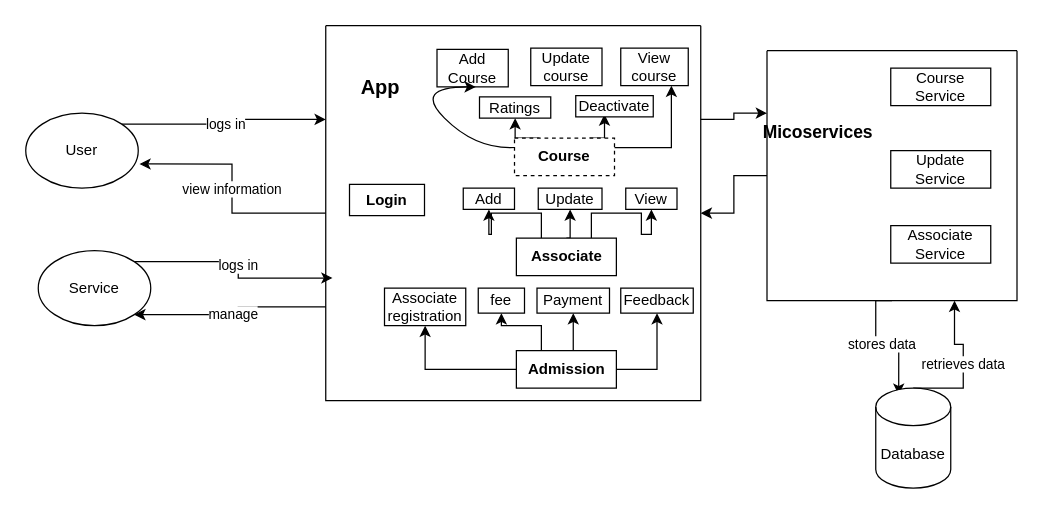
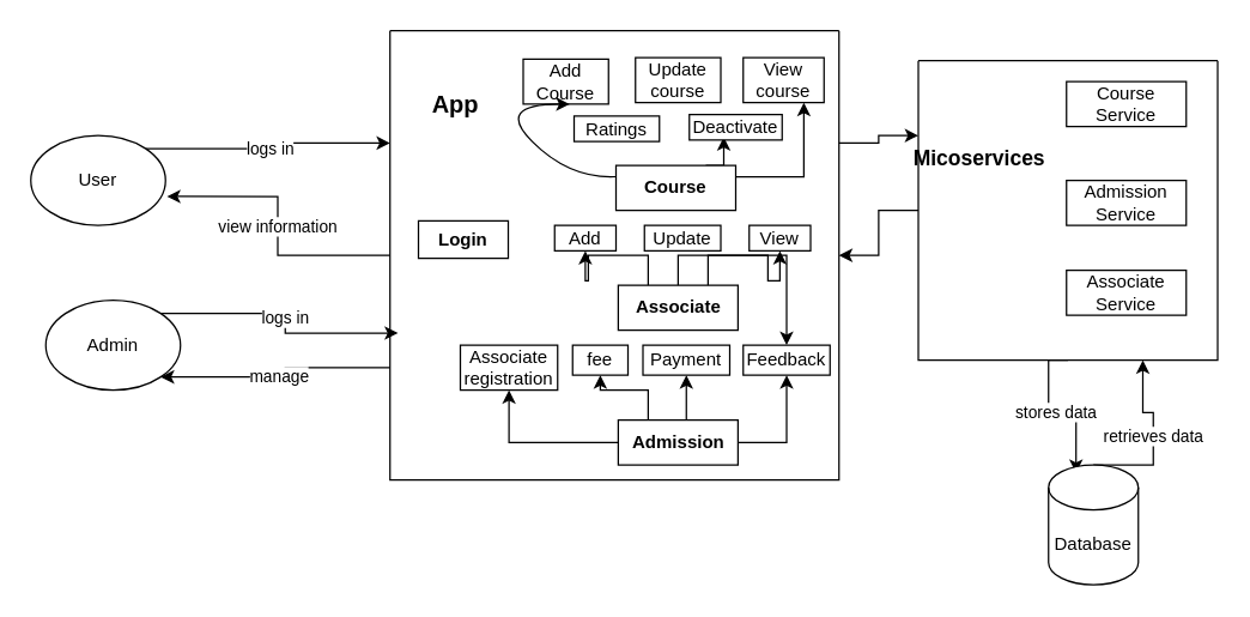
  <mxCell id="0" />
  <mxCell id="1" parent="0" />
  <mxCell id="2" value="logs in" style="edgeStyle=orthogonalEdgeStyle;rounded=0;orthogonalLoop=1;jettySize=auto;html=1;exitX=1;exitY=0;exitDx=0;exitDy=0;entryX=0;entryY=0.25;entryDx=0;entryDy=0;" parent="1" source="3" target="7" edge="1"><mxGeometry relative="1" as="geometry" /></mxCell>
  <mxCell id="3" value="User" style="ellipse;whiteSpace=wrap;html=1;" parent="1" vertex="1"><mxGeometry x="20" y="90" width="90" height="60" as="geometry" /></mxCell>
  <mxCell id="4" value="view information" style="edgeStyle=orthogonalEdgeStyle;rounded=0;orthogonalLoop=1;jettySize=auto;html=1;entryX=1.011;entryY=0.678;entryDx=0;entryDy=0;entryPerimeter=0;" parent="1" source="7" target="3" edge="1"><mxGeometry relative="1" as="geometry" /></mxCell>
  <mxCell id="5" value="manage" style="edgeStyle=orthogonalEdgeStyle;rounded=0;orthogonalLoop=1;jettySize=auto;html=1;exitX=0;exitY=0.75;exitDx=0;exitDy=0;entryX=1;entryY=1;entryDx=0;entryDy=0;" parent="1" source="7" target="44" edge="1"><mxGeometry relative="1" as="geometry" /></mxCell>
  <mxCell id="6" style="edgeStyle=orthogonalEdgeStyle;rounded=0;orthogonalLoop=1;jettySize=auto;html=1;exitX=1;exitY=0.25;exitDx=0;exitDy=0;entryX=0;entryY=0.25;entryDx=0;entryDy=0;" parent="1" source="7" target="36" edge="1"><mxGeometry relative="1" as="geometry" /></mxCell>
  <mxCell id="7" value="" style="swimlane;startSize=0;" parent="1" vertex="1"><mxGeometry x="260" y="20" width="300" height="300" as="geometry" /></mxCell>
- <mxCell id="8" style="edgeStyle=orthogonalEdgeStyle;rounded=0;orthogonalLoop=1;jettySize=auto;html=1;exitX=0.25;exitY=0;exitDx=0;exitDy=0;entryX=0.5;entryY=1;entryDx=0;entryDy=0;" edge="1" parent="7" source="10" target="24"><mxGeometry relative="1" as="geometry" /></mxCell>
  <mxCell id="9" style="edgeStyle=orthogonalEdgeStyle;rounded=0;orthogonalLoop=1;jettySize=auto;html=1;exitX=0.75;exitY=0;exitDx=0;exitDy=0;entryX=0.371;entryY=0.882;entryDx=0;entryDy=0;entryPerimeter=0;" edge="1" parent="7" source="10" target="25"><mxGeometry relative="1" as="geometry" /></mxCell>
- <mxCell id="10" value="Course" style="rounded=0;whiteSpace=wrap;html=1;fontStyle=1;dashed=1;" parent="7" vertex="1"><mxGeometry x="151" y="90" width="80" height="30" as="geometry" /></mxCell>
+ <mxCell id="10" value="Course" style="rounded=0;whiteSpace=wrap;html=1;fontStyle=1" parent="7" vertex="1"><mxGeometry x="151" y="90" width="80" height="30" as="geometry" /></mxCell>
  <mxCell id="11" style="edgeStyle=orthogonalEdgeStyle;rounded=0;orthogonalLoop=1;jettySize=auto;html=1;entryX=0.5;entryY=1;entryDx=0;entryDy=0;" edge="1" parent="7" source="15" target="31"><mxGeometry relative="1" as="geometry" /></mxCell>
  <mxCell id="12" style="edgeStyle=orthogonalEdgeStyle;rounded=0;orthogonalLoop=1;jettySize=auto;html=1;exitX=0.25;exitY=0;exitDx=0;exitDy=0;entryX=0.5;entryY=1;entryDx=0;entryDy=0;" edge="1" parent="7" source="15" target="30"><mxGeometry relative="1" as="geometry" /></mxCell>
  <mxCell id="13" style="edgeStyle=orthogonalEdgeStyle;rounded=0;orthogonalLoop=1;jettySize=auto;html=1;exitX=0.5;exitY=0;exitDx=0;exitDy=0;entryX=0.5;entryY=1;entryDx=0;entryDy=0;" edge="1" parent="7" source="15" target="32"><mxGeometry relative="1" as="geometry" /></mxCell>
  <mxCell id="14" style="edgeStyle=orthogonalEdgeStyle;rounded=0;orthogonalLoop=1;jettySize=auto;html=1;exitX=1;exitY=0.5;exitDx=0;exitDy=0;entryX=0.5;entryY=1;entryDx=0;entryDy=0;" edge="1" parent="7" source="15" target="33"><mxGeometry relative="1" as="geometry" /></mxCell>
  <mxCell id="15" value="Admission" style="rounded=0;whiteSpace=wrap;html=1;fontStyle=1" parent="7" vertex="1"><mxGeometry x="152.5" y="260" width="80" height="30" as="geometry" /></mxCell>
  <mxCell id="16" style="edgeStyle=orthogonalEdgeStyle;rounded=0;orthogonalLoop=1;jettySize=auto;html=1;exitX=0.25;exitY=0;exitDx=0;exitDy=0;entryX=0.5;entryY=1;entryDx=0;entryDy=0;" edge="1" parent="7" source="19" target="27"><mxGeometry relative="1" as="geometry" /></mxCell>
- <mxCell id="17" style="edgeStyle=orthogonalEdgeStyle;rounded=0;orthogonalLoop=1;jettySize=auto;html=1;exitX=0.5;exitY=0;exitDx=0;exitDy=0;entryX=0.5;entryY=1;entryDx=0;entryDy=0;" edge="1" parent="7" source="19" target="28"><mxGeometry relative="1" as="geometry" /></mxCell>
+ <mxCell id="17" style="edgeStyle=orthogonalEdgeStyle;rounded=0;orthogonalLoop=1;jettySize=auto;html=1;exitX=0.5;exitY=0;exitDx=0;exitDy=0;" edge="1" parent="7" source="19" target="33"><mxGeometry relative="1" as="geometry" /></mxCell>
  <mxCell id="18" style="edgeStyle=orthogonalEdgeStyle;rounded=0;orthogonalLoop=1;jettySize=auto;html=1;exitX=0.75;exitY=0;exitDx=0;exitDy=0;entryX=0.5;entryY=1;entryDx=0;entryDy=0;" edge="1" parent="7" source="19" target="29"><mxGeometry relative="1" as="geometry" /></mxCell>
  <mxCell id="19" value="Associate" style="rounded=0;whiteSpace=wrap;html=1;fontStyle=1" parent="7" vertex="1"><mxGeometry x="152.5" y="170" width="80" height="30" as="geometry" /></mxCell>
  <mxCell id="20" value="App" style="text;html=1;strokeColor=none;fillColor=none;align=center;verticalAlign=middle;whiteSpace=wrap;rounded=0;fontStyle=1;fontSize=16;" parent="7" vertex="1"><mxGeometry x="14" y="34" width="60" height="30" as="geometry" /></mxCell>
  <mxCell id="21" value="Login" style="rounded=0;whiteSpace=wrap;html=1;fontStyle=1" parent="7" vertex="1"><mxGeometry x="19" y="127" width="60" height="25" as="geometry" /></mxCell>
  <mxCell id="22" value="Update course" style="rounded=0;whiteSpace=wrap;html=1;" vertex="1" parent="7"><mxGeometry x="164" y="18" width="57" height="30" as="geometry" /></mxCell>
  <mxCell id="23" value="Add Course" style="rounded=0;whiteSpace=wrap;html=1;" vertex="1" parent="7"><mxGeometry x="89" y="19" width="57" height="30" as="geometry" /></mxCell>
  <mxCell id="24" value="Ratings" style="rounded=0;whiteSpace=wrap;html=1;" vertex="1" parent="7"><mxGeometry x="123" y="57" width="57" height="17" as="geometry" /></mxCell>
  <mxCell id="25" value="Deactivate" style="rounded=0;whiteSpace=wrap;html=1;" vertex="1" parent="7"><mxGeometry x="200" y="56" width="62" height="17" as="geometry" /></mxCell>
  <mxCell id="26" value="" style="curved=1;endArrow=classic;html=1;rounded=0;exitX=0;exitY=0.25;exitDx=0;exitDy=0;" edge="1" parent="7" source="10"><mxGeometry width="50" height="50" relative="1" as="geometry"><mxPoint x="70" y="99" as="sourcePoint" /><mxPoint x="120" y="49" as="targetPoint" /><Array as="points"><mxPoint x="120" y="99" /><mxPoint x="70" y="49" /></Array></mxGeometry></mxCell>
  <mxCell id="27" value="Add" style="rounded=0;whiteSpace=wrap;html=1;" vertex="1" parent="7"><mxGeometry x="110" y="130" width="41" height="17" as="geometry" /></mxCell>
  <mxCell id="28" value="Update" style="rounded=0;whiteSpace=wrap;html=1;" vertex="1" parent="7"><mxGeometry x="170" y="130" width="51" height="17" as="geometry" /></mxCell>
  <mxCell id="29" value="View" style="rounded=0;whiteSpace=wrap;html=1;" vertex="1" parent="7"><mxGeometry x="240" y="130" width="41" height="17" as="geometry" /></mxCell>
  <mxCell id="30" value="fee" style="rounded=0;whiteSpace=wrap;html=1;" vertex="1" parent="7"><mxGeometry x="122" y="210" width="37" height="20" as="geometry" /></mxCell>
  <mxCell id="31" value="Associate registration" style="rounded=0;whiteSpace=wrap;html=1;" vertex="1" parent="7"><mxGeometry x="47" y="210" width="65" height="30" as="geometry" /></mxCell>
  <mxCell id="32" value="Payment" style="rounded=0;whiteSpace=wrap;html=1;" vertex="1" parent="7"><mxGeometry x="169" y="210" width="58" height="20" as="geometry" /></mxCell>
  <mxCell id="33" value="Feedback" style="rounded=0;whiteSpace=wrap;html=1;" vertex="1" parent="7"><mxGeometry x="236" y="210" width="58" height="20" as="geometry" /></mxCell>
  <mxCell id="34" style="edgeStyle=orthogonalEdgeStyle;rounded=0;orthogonalLoop=1;jettySize=auto;html=1;exitX=0;exitY=0.5;exitDx=0;exitDy=0;" parent="1" source="36" target="7" edge="1"><mxGeometry relative="1" as="geometry" /></mxCell>
  <mxCell id="35" value="stores data&lt;br&gt;" style="edgeStyle=orthogonalEdgeStyle;rounded=0;orthogonalLoop=1;jettySize=auto;html=1;exitX=0.5;exitY=1;exitDx=0;exitDy=0;entryX=0.306;entryY=0.067;entryDx=0;entryDy=0;entryPerimeter=0;" parent="1" source="36" target="42" edge="1"><mxGeometry relative="1" as="geometry"><Array as="points"><mxPoint x="700" y="240" /><mxPoint x="700" y="275" /><mxPoint x="718" y="275" /></Array></mxGeometry></mxCell>
  <mxCell id="36" value="" style="swimlane;startSize=0;" parent="1" vertex="1"><mxGeometry x="613" y="40" width="200" height="200" as="geometry" /></mxCell>
  <mxCell id="37" value="Course Service" style="rounded=0;whiteSpace=wrap;html=1;" parent="36" vertex="1"><mxGeometry x="99" y="14" width="80" height="30" as="geometry" /></mxCell>
- <mxCell id="38" value="Update Service" style="rounded=0;whiteSpace=wrap;html=1;" parent="36" vertex="1"><mxGeometry x="99" y="80" width="80" height="30" as="geometry" /></mxCell>
+ <mxCell id="38" value="Admission Service" style="rounded=0;whiteSpace=wrap;html=1;" parent="36" vertex="1"><mxGeometry x="99" y="80" width="80" height="30" as="geometry" /></mxCell>
  <mxCell id="39" value="Associate Service" style="rounded=0;whiteSpace=wrap;html=1;" parent="36" vertex="1"><mxGeometry x="99" y="140" width="80" height="30" as="geometry" /></mxCell>
  <mxCell id="40" value="Micoservices" style="text;html=1;strokeColor=none;fillColor=none;align=center;verticalAlign=middle;whiteSpace=wrap;rounded=0;fontStyle=1;fontSize=14;" parent="36" vertex="1"><mxGeometry x="11" y="50" width="60" height="30" as="geometry" /></mxCell>
  <mxCell id="41" value="retrieves data" style="edgeStyle=orthogonalEdgeStyle;rounded=0;orthogonalLoop=1;jettySize=auto;html=1;exitX=0.5;exitY=0;exitDx=0;exitDy=0;exitPerimeter=0;entryX=0.75;entryY=1;entryDx=0;entryDy=0;" parent="1" source="42" target="36" edge="1"><mxGeometry relative="1" as="geometry"><Array as="points"><mxPoint x="770" y="310" /><mxPoint x="770" y="275" /><mxPoint x="763" y="275" /></Array></mxGeometry></mxCell>
  <mxCell id="42" value="Database" style="shape=cylinder3;whiteSpace=wrap;html=1;boundedLbl=1;backgroundOutline=1;size=15;" parent="1" vertex="1"><mxGeometry x="700" y="310" width="60" height="80" as="geometry" /></mxCell>
  <mxCell id="43" value="logs in" style="edgeStyle=orthogonalEdgeStyle;rounded=0;orthogonalLoop=1;jettySize=auto;html=1;exitX=1;exitY=0;exitDx=0;exitDy=0;entryX=0.018;entryY=0.673;entryDx=0;entryDy=0;entryPerimeter=0;" parent="1" source="44" target="7" edge="1"><mxGeometry relative="1" as="geometry" /></mxCell>
- <mxCell id="44" value="Service" style="ellipse;whiteSpace=wrap;html=1;" parent="1" vertex="1"><mxGeometry x="30" y="200" width="90" height="60" as="geometry" /></mxCell>
+ <mxCell id="44" value="Admin" style="ellipse;whiteSpace=wrap;html=1;" parent="1" vertex="1"><mxGeometry x="30" y="200" width="90" height="60" as="geometry" /></mxCell>
  <mxCell id="45" value="View course" style="rounded=0;whiteSpace=wrap;html=1;" vertex="1" parent="1"><mxGeometry x="496" y="38" width="54" height="30" as="geometry" /></mxCell>
  <mxCell id="46" style="edgeStyle=orthogonalEdgeStyle;rounded=0;orthogonalLoop=1;jettySize=auto;html=1;exitX=1;exitY=0.25;exitDx=0;exitDy=0;entryX=0.75;entryY=1;entryDx=0;entryDy=0;" edge="1" parent="1" source="10" target="45"><mxGeometry relative="1" as="geometry" /></mxCell>
